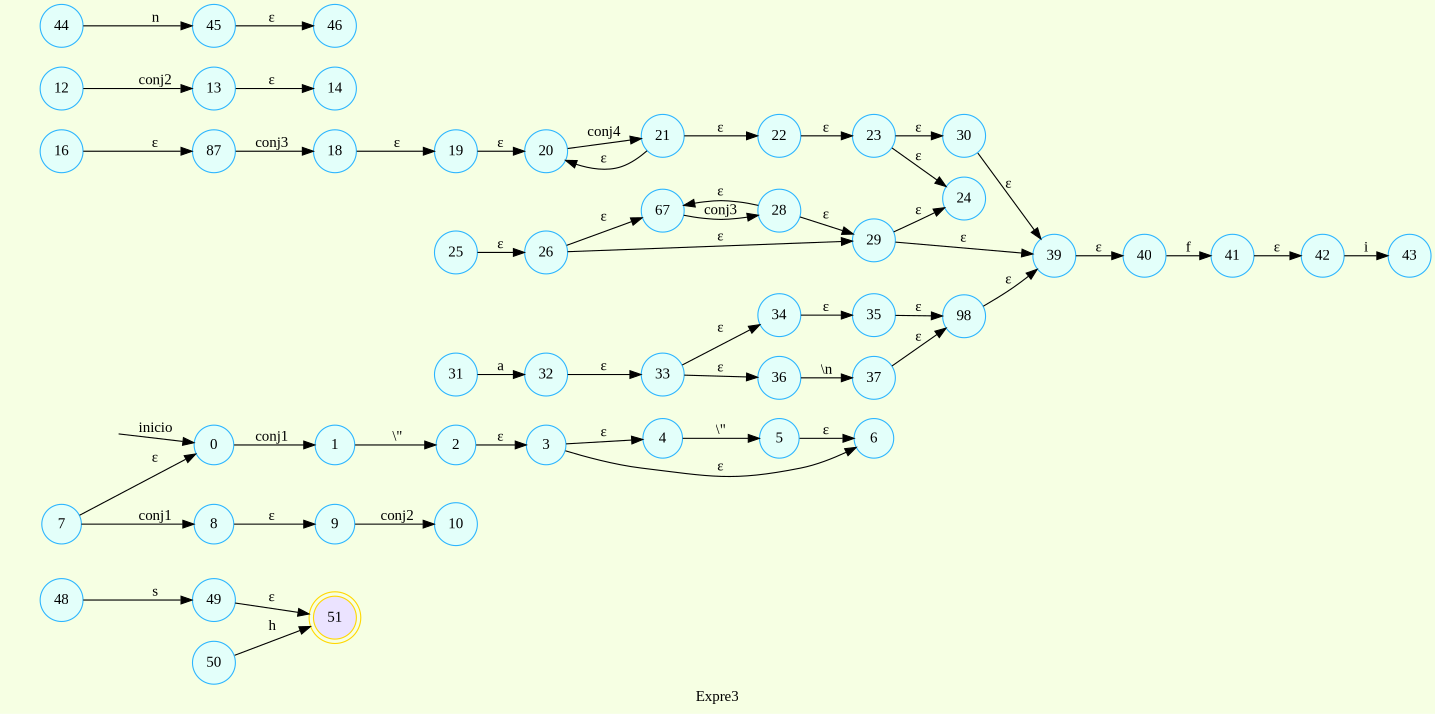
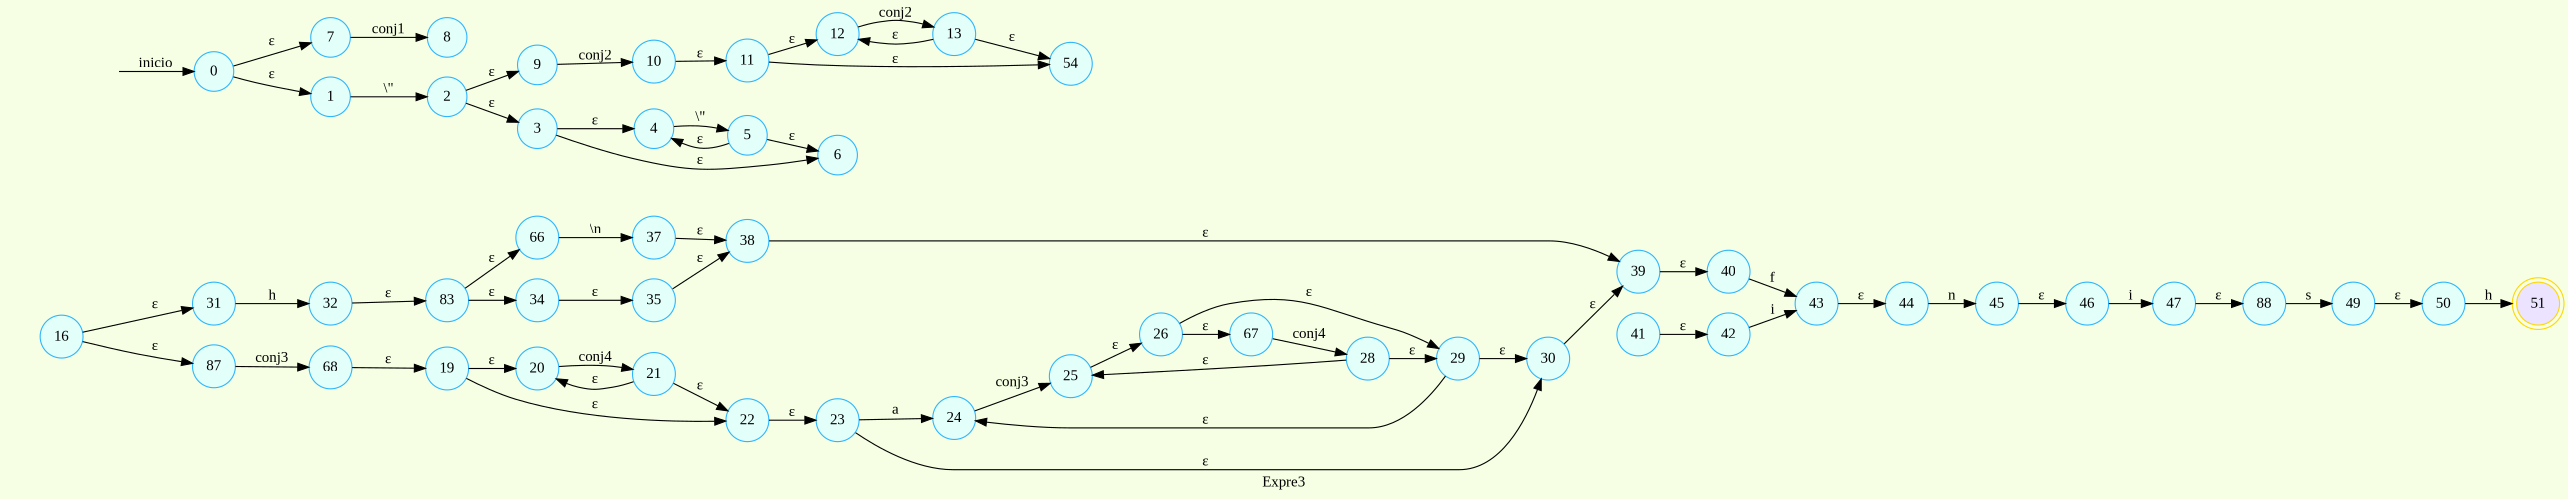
  digraph {
    bgcolor="#F6FFE3"
    fontname="Liberation Serif"
    label=Expre3
    rankdir=LR
    node [color="#2CB5FF" fillcolor="#E3FFFA" fontname="Liberation Serif" shape=circle style=filled]
    edge [fontname="Liberation Serif"]
    51 [color=gold fillcolor="#EBE3FF" shape=doublecircle]
    flechainicio [style=invis]
    0
    7
    1
    8
    2
    9
    3
    4
    6
    5
    16
    31
    n15 [label=87]
    10
+   11
    12
-   14
+   14 [label=54]
    13
    32
-   18
-   33
+   18 [label=68]
+   33 [label=83]
    19
    20
    22
    21
    23
    24
    30
    25
    39
    26
    40
    n35 [label=67]
    29
    28
    41
-   36
+   36 [label=66]
    34
    37
    35
-   38 [label=98]
+   38
    42
    43
    44
    45
    46
-   48
+   47
+   48 [label=88]
    49
    50
    flechainicio -> 0 [label=inicio]
-   7 -> 0 [label="ε"]
-   0 -> 1 [label=conj1]
+   0 -> 7 [label="ε"]
+   0 -> 1 [label="ε"]
    7 -> 8 [label=conj1]
    1 -> 2 [label="\\\""]
-   8 -> 9 [label="ε"]
+   2 -> 9 [label="ε"]
    2 -> 3 [label="ε"]
    9 -> 10 [label=conj2]
    3 -> 4 [label="ε"]
    3 -> 6 [label="ε"]
    4 -> 5 [label="\\\""]
+   5 -> 4 [label="ε"]
    5 -> 6 [label="ε"]
+   16 -> 31 [label="ε"]
    16 -> n15 [label="ε"]
-   31 -> 32 [label=a]
+   31 -> 32 [label=h]
    n15 -> 18 [label=conj3]
+   10 -> 11 [label="ε"]
+   11 -> 12 [label="ε"]
+   11 -> 14 [label="ε"]
    12 -> 13 [label=conj2]
+   13 -> 12 [label="ε"]
    13 -> 14 [label="ε"]
    32 -> 33 [label="ε"]
    18 -> 19 [label="ε"]
    33 -> 36 [label="ε"]
    33 -> 34 [label="ε"]
    19 -> 20 [label="ε"]
+   19 -> 22 [label="ε"]
    20 -> 21 [label=conj4]
    22 -> 23 [label="ε"]
    21 -> 20 [label="ε"]
    21 -> 22 [label="ε"]
-   23 -> 24 [label="ε"]
+   23 -> 24 [label=a]
    23 -> 30 [label="ε"]
+   24 -> 25 [label=conj3]
    30 -> 39 [label="ε"]
    25 -> 26 [label="ε"]
    39 -> 40 [label="ε"]
    26 -> n35 [label="ε"]
    26 -> 29 [label="ε"]
-   40 -> 41 [label=f]
-   n35 -> 28 [label=conj3]
+   40 -> 43 [label=f]
+   n35 -> 28 [label=conj4]
    29 -> 24 [label="ε"]
-   29 -> 39 [label="ε"]
-   28 -> n35 [label="ε"]
+   29 -> 30 [label="ε"]
+   28 -> 25 [label="ε"]
    28 -> 29 [label="ε"]
    41 -> 42 [label="ε"]
    36 -> 37 [label="\\n"]
    34 -> 35 [label="ε"]
    37 -> 38 [label="ε"]
    35 -> 38 [label="ε"]
    38 -> 39 [label="ε"]
    42 -> 43 [label=i]
+   43 -> 44 [label="ε"]
    44 -> 45 [label=n]
    45 -> 46 [label="ε"]
+   46 -> 47 [label=i]
+   47 -> 48 [label="ε"]
    48 -> 49 [label=s]
-   49 -> 51 [label="ε"]
+   49 -> 50 [label="ε"]
    50 -> 51 [label=h]
  }
